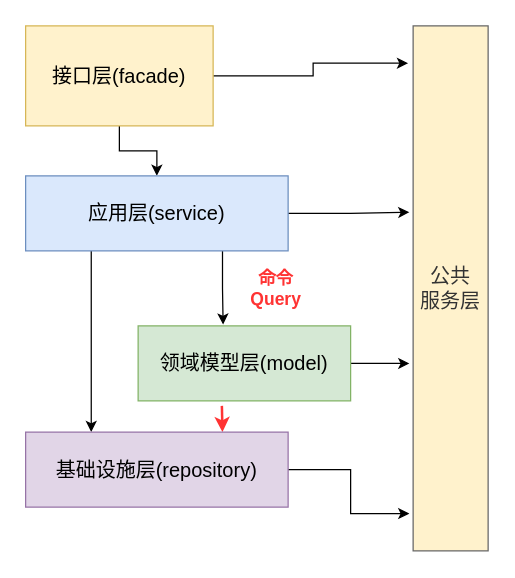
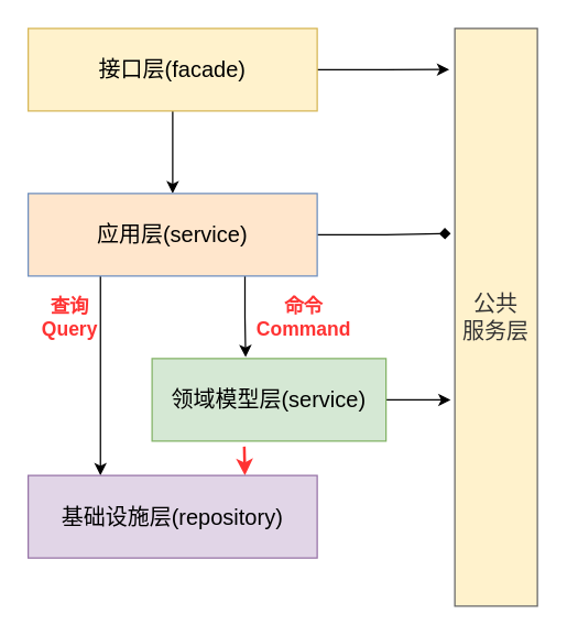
  <mxCell id="0" />
  <mxCell id="1" parent="0" />
  <mxCell id="2" style="edgeStyle=orthogonalEdgeStyle;rounded=0;orthogonalLoop=1;jettySize=auto;html=1;exitX=0.5;exitY=1;exitDx=0;exitDy=0;entryX=0.5;entryY=0;entryDx=0;entryDy=0;fontSize=16;" parent="1" source="4" target="8" edge="1"><mxGeometry relative="1" as="geometry" /></mxCell>
  <mxCell id="3" style="edgeStyle=orthogonalEdgeStyle;rounded=0;orthogonalLoop=1;jettySize=auto;html=1;exitX=1;exitY=0.5;exitDx=0;exitDy=0;entryX=-0.067;entryY=0.071;entryDx=0;entryDy=0;entryPerimeter=0;strokeWidth=1;" edge="1" parent="1" source="4" target="16"><mxGeometry relative="1" as="geometry" /></mxCell>
- <mxCell id="4" value="接口层(facade)" style="rounded=0;whiteSpace=wrap;html=1;fontSize=16;fillColor=#fff2cc;strokeColor=#d6b656;" parent="1" vertex="1"><mxGeometry x="20" y="20" width="150" height="80" as="geometry" /></mxCell>
+ <mxCell id="4" value="接口层(facade)" style="rounded=0;whiteSpace=wrap;html=1;fontSize=16;fillColor=#fff2cc;strokeColor=#d6b656;" parent="1" vertex="1"><mxGeometry x="20" y="20" width="210" height="60" as="geometry" /></mxCell>
  <mxCell id="5" style="edgeStyle=orthogonalEdgeStyle;rounded=0;orthogonalLoop=1;jettySize=auto;html=1;exitX=0.25;exitY=1;exitDx=0;exitDy=0;entryX=0.25;entryY=0;entryDx=0;entryDy=0;" parent="1" source="8" target="11" edge="1"><mxGeometry relative="1" as="geometry" /></mxCell>
  <mxCell id="6" style="edgeStyle=orthogonalEdgeStyle;rounded=0;orthogonalLoop=1;jettySize=auto;html=1;exitX=0.75;exitY=1;exitDx=0;exitDy=0;entryX=0.4;entryY=-0.017;entryDx=0;entryDy=0;entryPerimeter=0;" parent="1" source="8" target="13" edge="1"><mxGeometry relative="1" as="geometry" /></mxCell>
- <mxCell id="7" style="edgeStyle=orthogonalEdgeStyle;rounded=0;orthogonalLoop=1;jettySize=auto;html=1;exitX=1;exitY=0.5;exitDx=0;exitDy=0;entryX=-0.05;entryY=0.355;entryDx=0;entryDy=0;entryPerimeter=0;strokeColor=#000000;strokeWidth=1;" edge="1" parent="1" source="8" target="16"><mxGeometry relative="1" as="geometry" /></mxCell>
- <mxCell id="8" value="应用层(service)" style="rounded=0;whiteSpace=wrap;html=1;fontSize=16;fillColor=#dae8fc;strokeColor=#6c8ebf;" parent="1" vertex="1"><mxGeometry x="20" y="140" width="210" height="60" as="geometry" /></mxCell>
+ <mxCell id="7" style="edgeStyle=orthogonalEdgeStyle;rounded=0;orthogonalLoop=1;jettySize=auto;html=1;exitX=1;exitY=0.5;exitDx=0;exitDy=0;entryX=-0.05;entryY=0.355;entryDx=0;entryDy=0;entryPerimeter=0;strokeColor=#000000;strokeWidth=1;endArrow=diamond;" edge="1" parent="1" source="8" target="16"><mxGeometry relative="1" as="geometry" /></mxCell>
+ <mxCell id="8" value="应用层(service)" style="rounded=0;whiteSpace=wrap;html=1;fontSize=16;fillColor=#ffe6cc;strokeColor=#6c8ebf;" parent="1" vertex="1"><mxGeometry x="20" y="140" width="210" height="60" as="geometry" /></mxCell>
  <mxCell id="9" style="edgeStyle=orthogonalEdgeStyle;rounded=0;orthogonalLoop=1;jettySize=auto;html=1;entryX=0.75;entryY=0;entryDx=0;entryDy=0;fillColor=#f8cecc;strokeWidth=2;strokeColor=#FF3333;" parent="1" target="11" edge="1"><mxGeometry relative="1" as="geometry"><mxPoint x="177" y="324" as="sourcePoint" /></mxGeometry></mxCell>
- <mxCell id="10" style="edgeStyle=orthogonalEdgeStyle;rounded=0;orthogonalLoop=1;jettySize=auto;html=1;exitX=1;exitY=0.5;exitDx=0;exitDy=0;entryX=-0.05;entryY=0.929;entryDx=0;entryDy=0;entryPerimeter=0;strokeColor=#000000;strokeWidth=1;" edge="1" parent="1" source="11" target="16"><mxGeometry relative="1" as="geometry" /></mxCell>
  <mxCell id="11" value="基础设施层(repository)" style="rounded=0;whiteSpace=wrap;html=1;fontSize=16;fillColor=#e1d5e7;strokeColor=#9673a6;" parent="1" vertex="1"><mxGeometry x="20" y="345" width="210" height="60" as="geometry" /></mxCell>
  <mxCell id="12" style="edgeStyle=orthogonalEdgeStyle;rounded=0;orthogonalLoop=1;jettySize=auto;html=1;exitX=1;exitY=0.5;exitDx=0;exitDy=0;entryX=-0.05;entryY=0.643;entryDx=0;entryDy=0;entryPerimeter=0;strokeColor=#000000;strokeWidth=1;" edge="1" parent="1" source="13" target="16"><mxGeometry relative="1" as="geometry" /></mxCell>
- <mxCell id="13" value="领域模型层(model)" style="rounded=0;whiteSpace=wrap;html=1;fontSize=16;fillColor=#d5e8d4;strokeColor=#82b366;" parent="1" vertex="1"><mxGeometry x="110" y="260" width="170" height="60" as="geometry" /></mxCell>
- <mxCell id="15" value="&lt;b style=&quot;font-size: 14px&quot;&gt;&lt;font style=&quot;font-size: 14px&quot; color=&quot;#ff3333&quot;&gt;命令&lt;br&gt;Query&lt;br&gt;&lt;/font&gt;&lt;/b&gt;" style="text;html=1;align=center;verticalAlign=middle;resizable=0;points=[];autosize=1;fontSize=14;" parent="1" vertex="1"><mxGeometry x="180" y="210" width="80" height="40" as="geometry" /></mxCell>
+ <mxCell id="13" value="领域模型层(service)" style="rounded=0;whiteSpace=wrap;html=1;fontSize=16;fillColor=#d5e8d4;strokeColor=#82b366;" parent="1" vertex="1"><mxGeometry x="110" y="260" width="170" height="60" as="geometry" /></mxCell>
+ <mxCell id="14" value="&lt;b style=&quot;font-size: 14px&quot;&gt;&lt;font style=&quot;font-size: 14px&quot; color=&quot;#ff3333&quot;&gt;查询&lt;br&gt;Query&lt;br&gt;&lt;/font&gt;&lt;/b&gt;" style="text;html=1;align=center;verticalAlign=middle;resizable=0;points=[];autosize=1;fontSize=14;" parent="1" vertex="1"><mxGeometry x="20" y="210" width="60" height="40" as="geometry" /></mxCell>
+ <mxCell id="15" value="&lt;b style=&quot;font-size: 14px&quot;&gt;&lt;font style=&quot;font-size: 14px&quot; color=&quot;#ff3333&quot;&gt;命令&lt;br&gt;Command&lt;br&gt;&lt;/font&gt;&lt;/b&gt;" style="text;html=1;align=center;verticalAlign=middle;resizable=0;points=[];autosize=1;fontSize=14;" parent="1" vertex="1"><mxGeometry x="180" y="210" width="80" height="40" as="geometry" /></mxCell>
  <mxCell id="16" value="&lt;font style=&quot;font-size: 16px&quot;&gt;公共&lt;br&gt;服务层&lt;/font&gt;" style="rounded=0;whiteSpace=wrap;html=1;fillColor=#fff2cc;strokeColor=#666666;fontColor=#333333;" vertex="1" parent="1"><mxGeometry x="330" y="20" width="60" height="420" as="geometry" /></mxCell>
